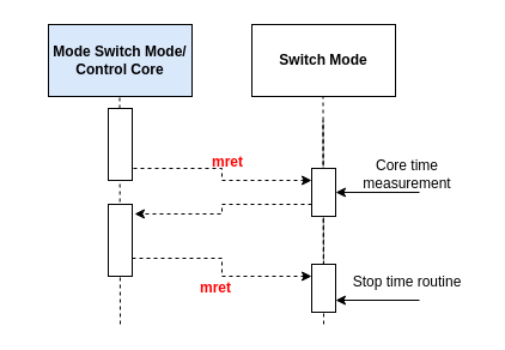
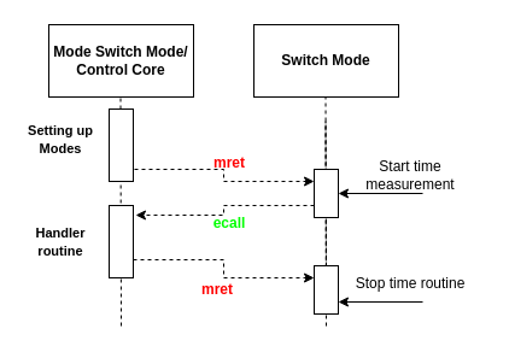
  <mxCell id="0" />
  <mxCell id="1" parent="0" />
- <mxCell id="2" value="&lt;div style=&quot;&quot;&gt;&lt;font style=&quot;font-size: 12px;&quot;&gt;&lt;b&gt;&lt;font style=&quot;font-size: 12px;&quot;&gt;Mode Switch Mode/&lt;/font&gt;&lt;/b&gt;&lt;/font&gt;&lt;/div&gt;&lt;div style=&quot;&quot;&gt;&lt;font style=&quot;font-size: 12px;&quot;&gt;&lt;b&gt;&lt;font style=&quot;font-size: 12px;&quot;&gt;Control Core&lt;font style=&quot;font-size: 12px;&quot;&gt;&lt;br&gt;&lt;/font&gt;&lt;/font&gt;&lt;/b&gt;&lt;/font&gt;&lt;/div&gt;" style="rounded=0;whiteSpace=wrap;html=1;fillColor=#dae8fc;" vertex="1" parent="1"><mxGeometry x="40" y="20" width="120" height="60" as="geometry" /></mxCell>
+ <mxCell id="2" value="&lt;div style=&quot;&quot;&gt;&lt;font style=&quot;font-size: 12px;&quot;&gt;&lt;b&gt;&lt;font style=&quot;font-size: 12px;&quot;&gt;Mode Switch Mode/&lt;/font&gt;&lt;/b&gt;&lt;/font&gt;&lt;/div&gt;&lt;div style=&quot;&quot;&gt;&lt;font style=&quot;font-size: 12px;&quot;&gt;&lt;b&gt;&lt;font style=&quot;font-size: 12px;&quot;&gt;Control Core&lt;font style=&quot;font-size: 12px;&quot;&gt;&lt;br&gt;&lt;/font&gt;&lt;/font&gt;&lt;/b&gt;&lt;/font&gt;&lt;/div&gt;" style="rounded=0;whiteSpace=wrap;html=1;" vertex="1" parent="1"><mxGeometry x="40" y="20" width="120" height="60" as="geometry" /></mxCell>
  <mxCell id="3" value="&lt;font size=&quot;1&quot;&gt;&lt;b style=&quot;font-size: 12px;&quot;&gt;Switch Mode&lt;/b&gt;&lt;/font&gt;" style="rounded=0;whiteSpace=wrap;html=1;" vertex="1" parent="1"><mxGeometry x="210" y="20" width="120" height="60" as="geometry" /></mxCell>
+ <mxCell id="4" value="&lt;font style=&quot;font-size: 11px;&quot;&gt;&lt;b&gt;Setting up Modes&lt;/b&gt;&lt;/font&gt;" style="text;html=1;strokeColor=none;fillColor=none;align=center;verticalAlign=middle;whiteSpace=wrap;rounded=0;" vertex="1" parent="1"><mxGeometry x="20" y="100" width="60" height="30" as="geometry" /></mxCell>
  <mxCell id="5" value="" style="endArrow=none;dashed=1;html=1;rounded=0;" edge="1" parent="1"><mxGeometry width="50" height="50" relative="1" as="geometry"><mxPoint x="100" y="270" as="sourcePoint" /><mxPoint x="99.5" y="80" as="targetPoint" /><Array as="points"><mxPoint x="99.5" y="100" /></Array></mxGeometry></mxCell>
  <mxCell id="6" value="" style="endArrow=none;dashed=1;html=1;rounded=0;" edge="1" parent="1" source="11"><mxGeometry width="50" height="50" relative="1" as="geometry"><mxPoint x="270" y="455" as="sourcePoint" /><mxPoint x="269.5" y="80" as="targetPoint" /><Array as="points" /></mxGeometry></mxCell>
  <mxCell id="7" value="" style="rounded=0;whiteSpace=wrap;html=1;" vertex="1" parent="1"><mxGeometry x="90" y="170" width="20" height="60" as="geometry" /></mxCell>
+ <mxCell id="8" value="&lt;font style=&quot;font-size: 11px;&quot;&gt;&lt;b&gt;Handler routine&lt;/b&gt;&lt;/font&gt;" style="text;html=1;strokeColor=none;fillColor=none;align=center;verticalAlign=middle;whiteSpace=wrap;rounded=0;" vertex="1" parent="1"><mxGeometry x="20" y="185" width="60" height="30" as="geometry" /></mxCell>
  <mxCell id="9" style="edgeStyle=orthogonalEdgeStyle;rounded=0;orthogonalLoop=1;jettySize=auto;html=1;exitX=1;exitY=0.75;exitDx=0;exitDy=0;entryX=0;entryY=0.25;entryDx=0;entryDy=0;dashed=1;" edge="1" parent="1" source="7" target="11"><mxGeometry relative="1" as="geometry"><mxPoint x="110" y="295" as="sourcePoint" /></mxGeometry></mxCell>
  <mxCell id="10" value="" style="endArrow=none;dashed=1;html=1;rounded=0;" edge="1" parent="1" target="11"><mxGeometry width="50" height="50" relative="1" as="geometry"><mxPoint x="270" y="270" as="sourcePoint" /><mxPoint x="269.5" y="80" as="targetPoint" /><Array as="points"><mxPoint x="269.5" y="100" /></Array></mxGeometry></mxCell>
  <mxCell id="11" value="" style="rounded=0;whiteSpace=wrap;html=1;" vertex="1" parent="1"><mxGeometry x="260" y="220" width="20" height="40" as="geometry" /></mxCell>
  <mxCell id="12" value="" style="rounded=0;whiteSpace=wrap;html=1;" vertex="1" parent="1"><mxGeometry x="260" y="140" width="20" height="40" as="geometry" /></mxCell>
  <mxCell id="13" style="edgeStyle=orthogonalEdgeStyle;rounded=0;orthogonalLoop=1;jettySize=auto;html=1;exitX=1;exitY=0.75;exitDx=0;exitDy=0;entryX=0;entryY=0.25;entryDx=0;entryDy=0;dashed=1;" edge="1" parent="1" source="14" target="12"><mxGeometry relative="1" as="geometry"><Array as="points"><mxPoint x="110" y="140" /><mxPoint x="185" y="140" /><mxPoint x="185" y="150" /></Array></mxGeometry></mxCell>
  <mxCell id="14" value="" style="rounded=0;whiteSpace=wrap;html=1;" vertex="1" parent="1"><mxGeometry x="90" y="90" width="20" height="60" as="geometry" /></mxCell>
  <mxCell id="15" value="&lt;b&gt;&lt;font color=&quot;#ff0000&quot;&gt;mret&lt;/font&gt;&lt;/b&gt;" style="text;html=1;strokeColor=none;fillColor=none;align=center;verticalAlign=middle;whiteSpace=wrap;rounded=0;" vertex="1" parent="1"><mxGeometry x="160" y="120" width="60" height="30" as="geometry" /></mxCell>
  <mxCell id="16" style="edgeStyle=orthogonalEdgeStyle;rounded=0;orthogonalLoop=1;jettySize=auto;html=1;exitX=0;exitY=0.75;exitDx=0;exitDy=0;entryX=1.1;entryY=0.133;entryDx=0;entryDy=0;entryPerimeter=0;dashed=1;" edge="1" parent="1" source="12" target="7"><mxGeometry relative="1" as="geometry" /></mxCell>
  <mxCell id="17" value="&lt;b&gt;&lt;font color=&quot;#ff0000&quot;&gt;mret&lt;/font&gt;&lt;/b&gt;" style="text;html=1;strokeColor=none;fillColor=none;align=center;verticalAlign=middle;whiteSpace=wrap;rounded=0;" vertex="1" parent="1"><mxGeometry x="150" y="225" width="60" height="30" as="geometry" /></mxCell>
+ <mxCell id="18" value="&lt;b&gt;&lt;font color=&quot;#00ff00&quot;&gt;ecall&lt;/font&gt;&lt;/b&gt;" style="text;html=1;strokeColor=none;fillColor=none;align=center;verticalAlign=middle;whiteSpace=wrap;rounded=0;" vertex="1" parent="1"><mxGeometry x="160" y="170" width="60" height="30" as="geometry" /></mxCell>
  <mxCell id="19" value="" style="endArrow=classic;html=1;rounded=0;entryX=1;entryY=0.5;entryDx=0;entryDy=0;" edge="1" parent="1" target="12"><mxGeometry width="50" height="50" relative="1" as="geometry"><mxPoint x="350" y="160" as="sourcePoint" /><mxPoint x="410" y="160" as="targetPoint" /></mxGeometry></mxCell>
  <mxCell id="20" value="" style="endArrow=classic;html=1;rounded=0;entryX=1;entryY=0.5;entryDx=0;entryDy=0;" edge="1" parent="1"><mxGeometry width="50" height="50" relative="1" as="geometry"><mxPoint x="350" y="250" as="sourcePoint" /><mxPoint x="280" y="250" as="targetPoint" /></mxGeometry></mxCell>
- <mxCell id="21" value="Core time measurement" style="text;html=1;strokeColor=none;fillColor=none;align=center;verticalAlign=middle;whiteSpace=wrap;rounded=0;" vertex="1" parent="1"><mxGeometry x="280" y="130" width="120" height="30" as="geometry" /></mxCell>
+ <mxCell id="21" value="Start time measurement" style="text;html=1;strokeColor=none;fillColor=none;align=center;verticalAlign=middle;whiteSpace=wrap;rounded=0;" vertex="1" parent="1"><mxGeometry x="280" y="130" width="120" height="30" as="geometry" /></mxCell>
  <mxCell id="22" value="Stop time routine" style="text;html=1;strokeColor=none;fillColor=none;align=center;verticalAlign=middle;whiteSpace=wrap;rounded=0;" vertex="1" parent="1"><mxGeometry x="280" y="220" width="120" height="30" as="geometry" /></mxCell>
